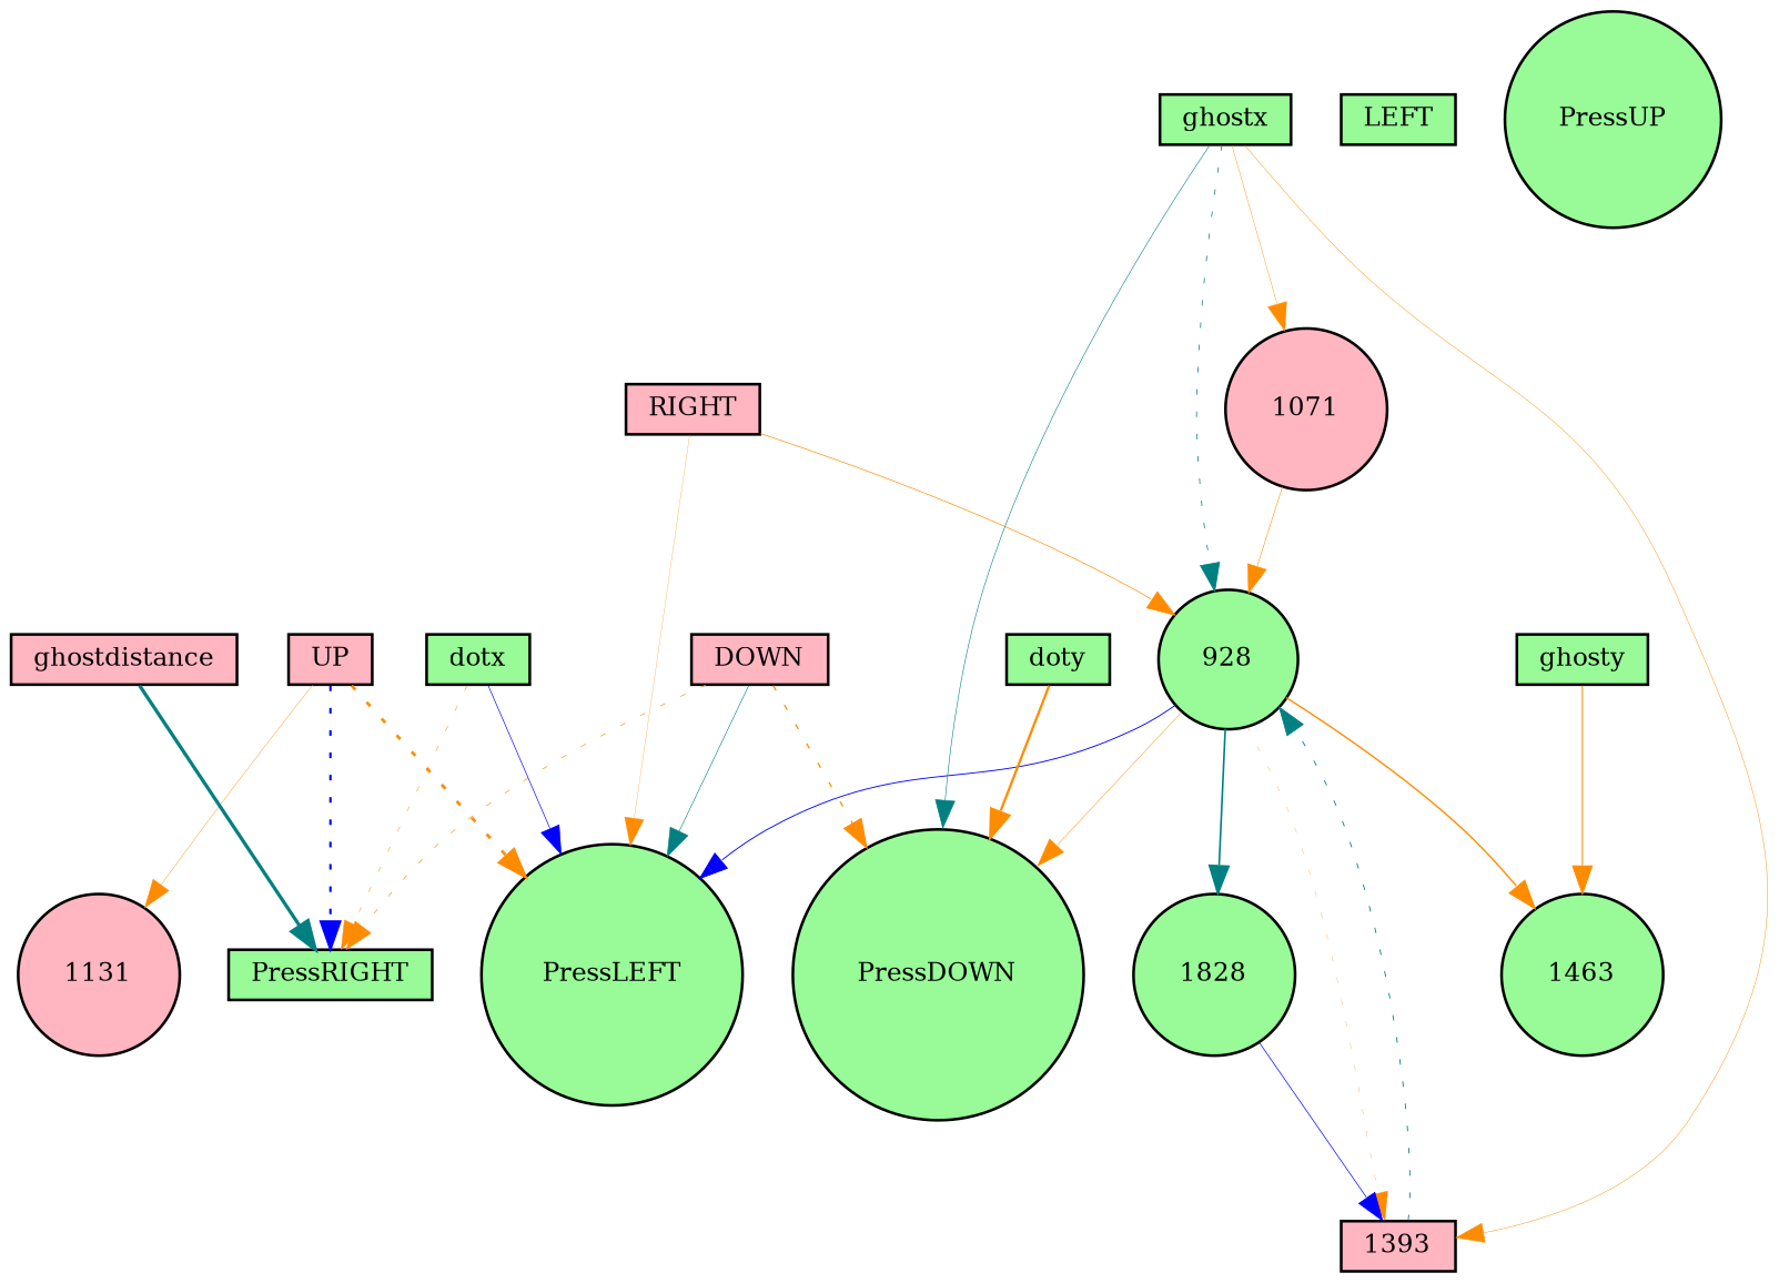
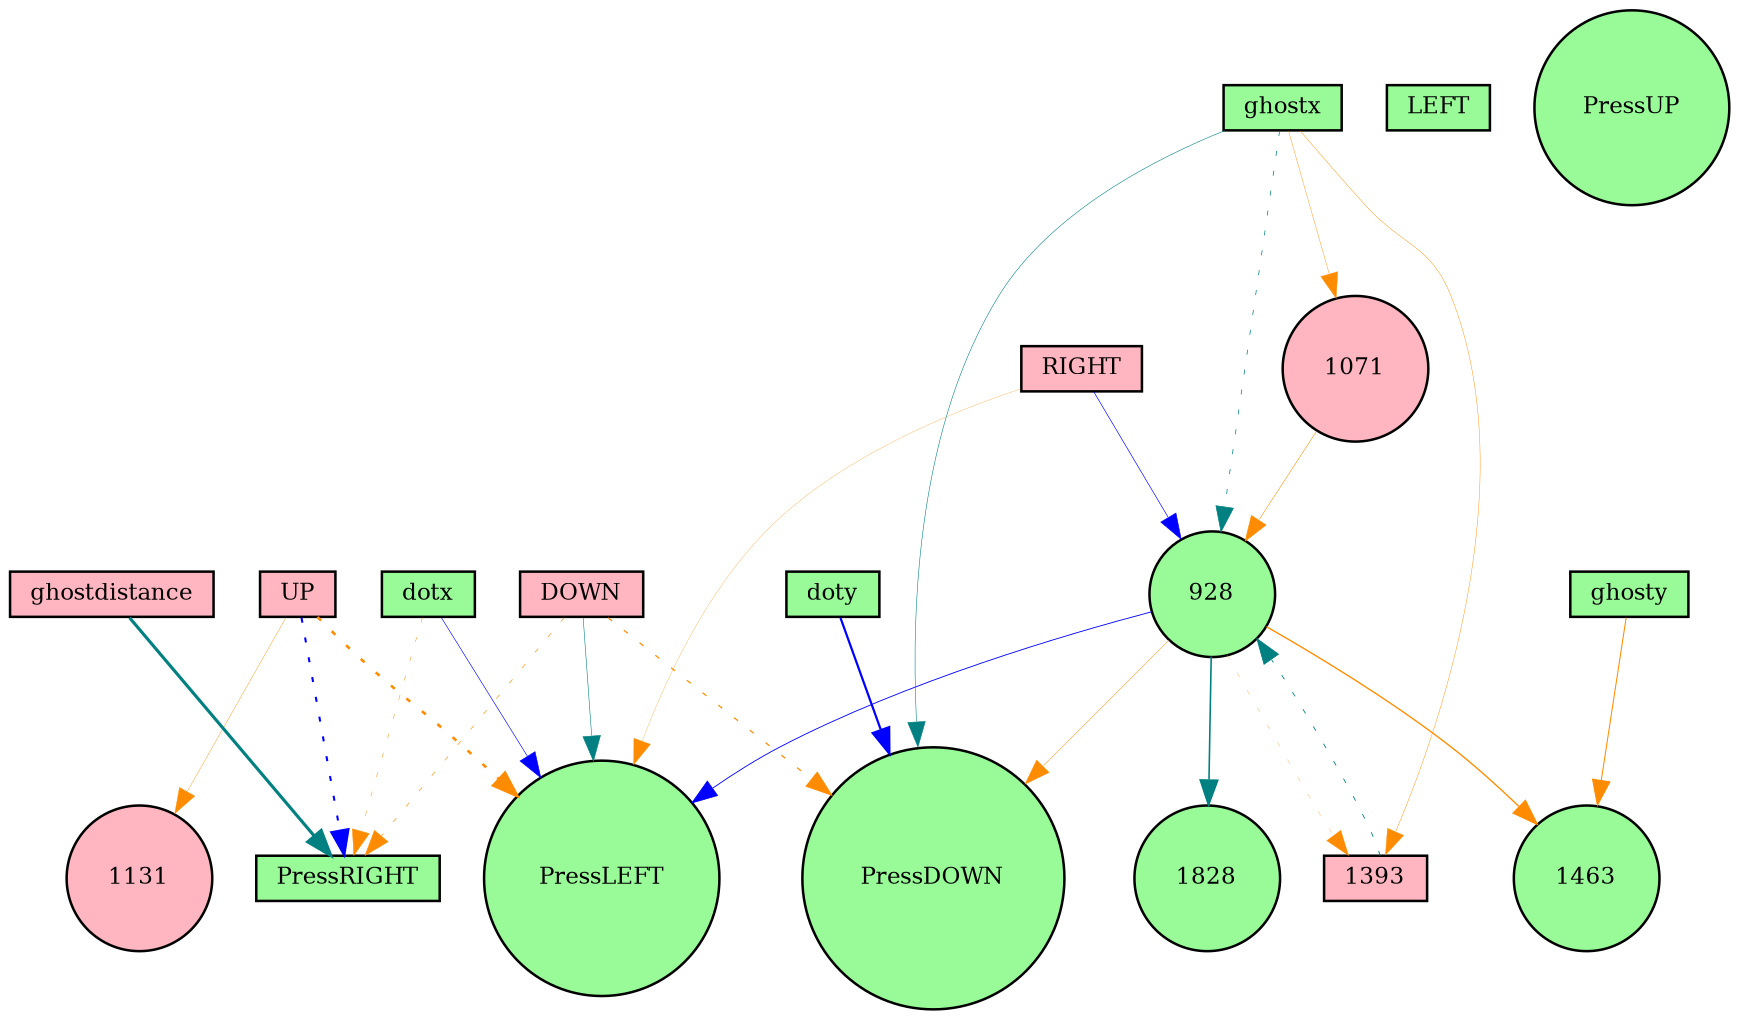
  digraph {
    node [fillcolor=palegreen fontsize=9 shape=box style=filled]
    edge [color=darkorange style=solid]
    UP [fillcolor=lightpink height=0.2 width=0.2]
    PressRIGHT [height=0.2 width=0.2]
    PressLEFT [height=0.2 shape=circle width=0.2]
    1131 [fillcolor=lightpink height=0.2 shape=circle width=0.2]
    DOWN [fillcolor=lightpink height=0.2 width=0.2]
    PressDOWN [height=0.2 shape=circle width=0.2]
    RIGHT [fillcolor=lightpink height=0.2 width=0.2]
    928 [height=0.2 shape=circle width=0.2]
    1393 [fillcolor=lightpink height=0.2 width=0.2]
    1463 [height=0.2 shape=circle width=0.2]
    1828 [height=0.2 shape=circle width=0.2]
    LEFT [height=0.2 width=0.2]
    ghostx [height=0.2 width=0.2]
    1071 [fillcolor=lightpink height=0.2 shape=circle width=0.2]
    ghosty [height=0.2 width=0.2]
    ghostdistance [fillcolor=lightpink height=0.2 width=0.2]
    dotx [height=0.2 width=0.2]
    doty [height=0.2 width=0.2]
    PressUP [height=0.2 shape=circle width=0.2]
    UP -> PressRIGHT [color=blue penwidth=0.8241471612558483 style=dotted]
    UP -> PressLEFT [penwidth=1.048445926822673 style=dotted]
    UP -> 1131 [penwidth=0.15964057358012734]
    DOWN -> PressRIGHT [penwidth=0.2512821091415369 style=dotted]
    DOWN -> PressLEFT [color=teal penwidth=0.22571782722394215]
    DOWN -> PressDOWN [penwidth=0.49525238071981836 style=dotted]
    RIGHT -> PressLEFT [penwidth=0.11188464426491215]
-   RIGHT -> 928 [penwidth=0.2600545568984213]
+   RIGHT -> 928 [color=blue penwidth=0.2600545568984213]
    928 -> PressLEFT [color=blue penwidth=0.3507558704065694]
    928 -> PressDOWN [penwidth=0.1827712721826244]
    928 -> 1393 [penwidth=0.11670850674765315 style=dotted]
    928 -> 1463 [penwidth=0.541768619881406]
    928 -> 1828 [color=teal penwidth=0.6377062546488468]
    1393 -> 928 [color=teal penwidth=0.33878934898425495 style=dotted]
-   1828 -> 1393 [color=blue penwidth=0.2696405855763946]
    ghostx -> PressDOWN [color=teal penwidth=0.22223375890242308]
    ghostx -> 928 [color=teal penwidth=0.29242332257922554 style=dotted]
    ghostx -> 1393 [penwidth=0.17395672037135512]
    ghostx -> 1071 [penwidth=0.165839259849526]
    1071 -> 928 [penwidth=0.21175006384742212]
    ghosty -> 1463 [penwidth=0.4109812942102169]
    ghostdistance -> PressRIGHT [color=teal penwidth=1.2529996650373172]
    dotx -> PressRIGHT [penwidth=0.1917999595702894 style=dotted]
    dotx -> PressLEFT [color=blue penwidth=0.2502175450949373]
-   doty -> PressDOWN [penwidth=0.8809850796696737]
+   doty -> PressDOWN [color=blue penwidth=0.8809850796696737]
  }
